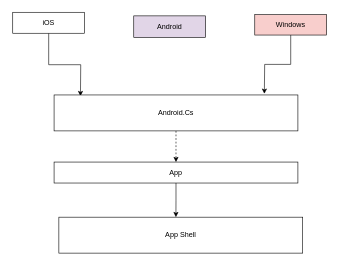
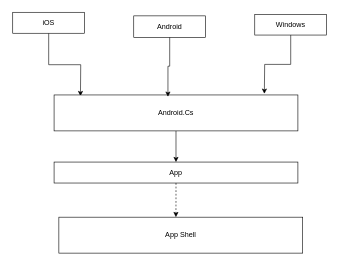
  <mxCell id="0" />
  <mxCell id="1" parent="0" />
  <mxCell id="2" style="edgeStyle=orthogonalEdgeStyle;rounded=0;orthogonalLoop=1;jettySize=auto;html=1;" edge="1" parent="1" source="3"><mxGeometry relative="1" as="geometry"><mxPoint x="133" y="160" as="targetPoint" /></mxGeometry></mxCell>
  <mxCell id="3" value="iOS" style="rounded=0;whiteSpace=wrap;html=1;" vertex="1" parent="1"><mxGeometry x="20" y="20" width="120" height="35" as="geometry" /></mxCell>
- <mxCell id="4" value="Android" style="rounded=0;whiteSpace=wrap;html=1;fillColor=#e1d5e7;" vertex="1" parent="1"><mxGeometry x="222" y="26" width="120" height="36" as="geometry" /></mxCell>
+ <mxCell id="4" value="Android" style="rounded=0;whiteSpace=wrap;html=1;" vertex="1" parent="1"><mxGeometry x="222" y="26" width="120" height="36" as="geometry" /></mxCell>
  <mxCell id="5" style="edgeStyle=orthogonalEdgeStyle;rounded=0;orthogonalLoop=1;jettySize=auto;html=1;" edge="1" parent="1" source="6"><mxGeometry relative="1" as="geometry"><mxPoint x="440" y="156" as="targetPoint" /></mxGeometry></mxCell>
- <mxCell id="6" value="Windows" style="rounded=0;whiteSpace=wrap;html=1;fillColor=#f8cecc;" vertex="1" parent="1"><mxGeometry x="424" y="24" width="120" height="34" as="geometry" /></mxCell>
- <mxCell id="7" style="edgeStyle=orthogonalEdgeStyle;rounded=0;orthogonalLoop=1;jettySize=auto;html=1;entryX=0.5;entryY=0;entryDx=0;entryDy=0;dashed=1;" edge="1" parent="1" source="8" target="10"><mxGeometry relative="1" as="geometry" /></mxCell>
+ <mxCell id="6" value="Windows" style="rounded=0;whiteSpace=wrap;html=1;" vertex="1" parent="1"><mxGeometry x="424" y="24" width="120" height="34" as="geometry" /></mxCell>
+ <mxCell id="7" style="edgeStyle=orthogonalEdgeStyle;rounded=0;orthogonalLoop=1;jettySize=auto;html=1;entryX=0.5;entryY=0;entryDx=0;entryDy=0;" edge="1" parent="1" source="8" target="10"><mxGeometry relative="1" as="geometry" /></mxCell>
  <mxCell id="8" value="Android.Cs" style="rounded=0;whiteSpace=wrap;html=1;" vertex="1" parent="1"><mxGeometry x="89" y="158" width="407" height="60" as="geometry" /></mxCell>
+ <mxCell id="9" style="edgeStyle=orthogonalEdgeStyle;rounded=0;orthogonalLoop=1;jettySize=auto;html=1;entryX=0.467;entryY=0.05;entryDx=0;entryDy=0;entryPerimeter=0;" edge="1" parent="1" source="4" target="8"><mxGeometry relative="1" as="geometry" /></mxCell>
  <mxCell id="10" value="App" style="rounded=0;whiteSpace=wrap;html=1;" vertex="1" parent="1"><mxGeometry x="89" y="270" width="407" height="35" as="geometry" /></mxCell>
  <mxCell id="11" value="App Shell" style="rounded=0;whiteSpace=wrap;html=1;" vertex="1" parent="1"><mxGeometry x="97" y="362" width="407" height="60" as="geometry" /></mxCell>
- <mxCell id="12" style="edgeStyle=orthogonalEdgeStyle;rounded=0;orthogonalLoop=1;jettySize=auto;html=1;entryX=0.48;entryY=0;entryDx=0;entryDy=0;entryPerimeter=0;" edge="1" parent="1" source="10" target="11"><mxGeometry relative="1" as="geometry" /></mxCell>
+ <mxCell id="12" style="edgeStyle=orthogonalEdgeStyle;rounded=0;orthogonalLoop=1;jettySize=auto;html=1;entryX=0.48;entryY=0;entryDx=0;entryDy=0;entryPerimeter=0;dashed=1;" edge="1" parent="1" source="10" target="11"><mxGeometry relative="1" as="geometry" /></mxCell>
